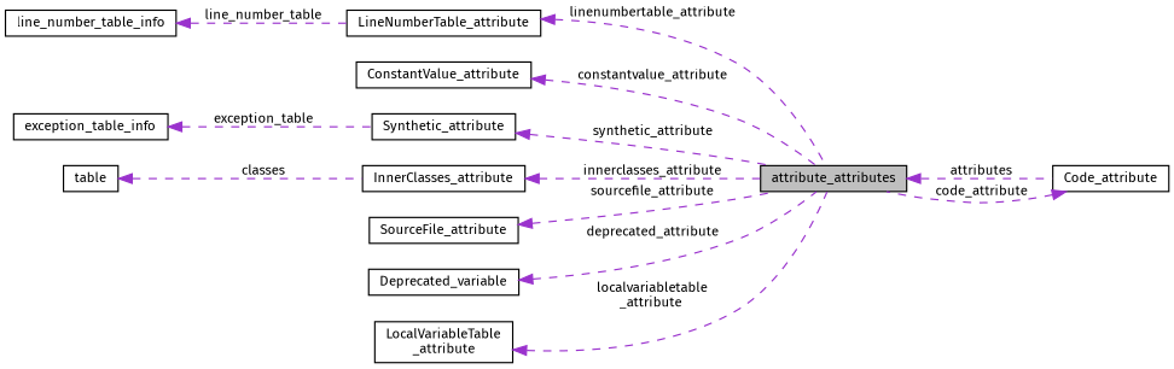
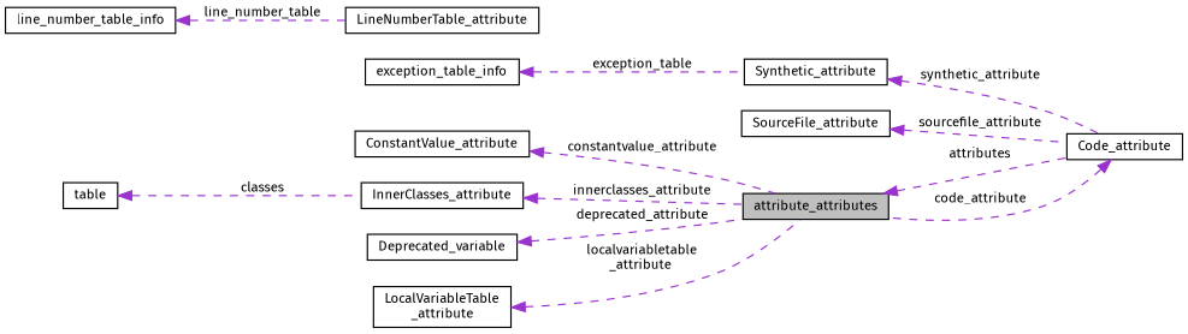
  digraph {
    fontname="Fira Sans"
    rankdir=LR
    node [color=black fillcolor=white fontname="Fira Sans" fontsize=10 shape=record style=filled]
    edge [color=darkorchid3 dir=back fontname="Fira Sans" fontsize=10 labelfontname=Helvetica labelfontsize=10 style=dashed]
    n1 [fillcolor=grey75 fontcolor=black height=0.2 label=attribute_attributes width=0.4]
    n2 [height=0.2 label=Code_attribute width=0.4]
    n3 [height=0.2 label=LineNumberTable_attribute width=0.4]
    n4 [height=0.2 label=line_number_table_info width=0.4]
    n5 [height=0.2 label=ConstantValue_attribute width=0.4]
    n6 [height=0.2 label=Synthetic_attribute width=0.4]
    n7 [height=0.2 label=InnerClasses_attribute width=0.4]
    n8 [height=0.2 label=table width=0.4]
    n9 [height=0.2 label=SourceFile_attribute width=0.4]
    n10 [height=0.2 label=Deprecated_variable width=0.4]
    n11 [height=0.2 label="LocalVariableTable\l_attribute" width=0.4]
    n12 [height=0.2 label=exception_table_info width=0.4]
    n1 -> n2 [label=" attributes"]
    n2 -> n1 [label=" code_attribute"]
-   n3 -> n1 [label=" linenumbertable_attribute"]
    n4 -> n3 [label=" line_number_table"]
    n5 -> n1 [label=" constantvalue_attribute"]
-   n6 -> n1 [label=" synthetic_attribute"]
+   n6 -> n2 [label=" synthetic_attribute"]
    n7 -> n1 [label=" innerclasses_attribute"]
    n8 -> n7 [label=" classes"]
-   n9 -> n1 [label=" sourcefile_attribute"]
+   n9 -> n2 [label=" sourcefile_attribute"]
    n10 -> n1 [label=" deprecated_attribute"]
    n11 -> n1 [label=" localvariabletable\l_attribute"]
    n12 -> n6 [label=" exception_table"]
  }
